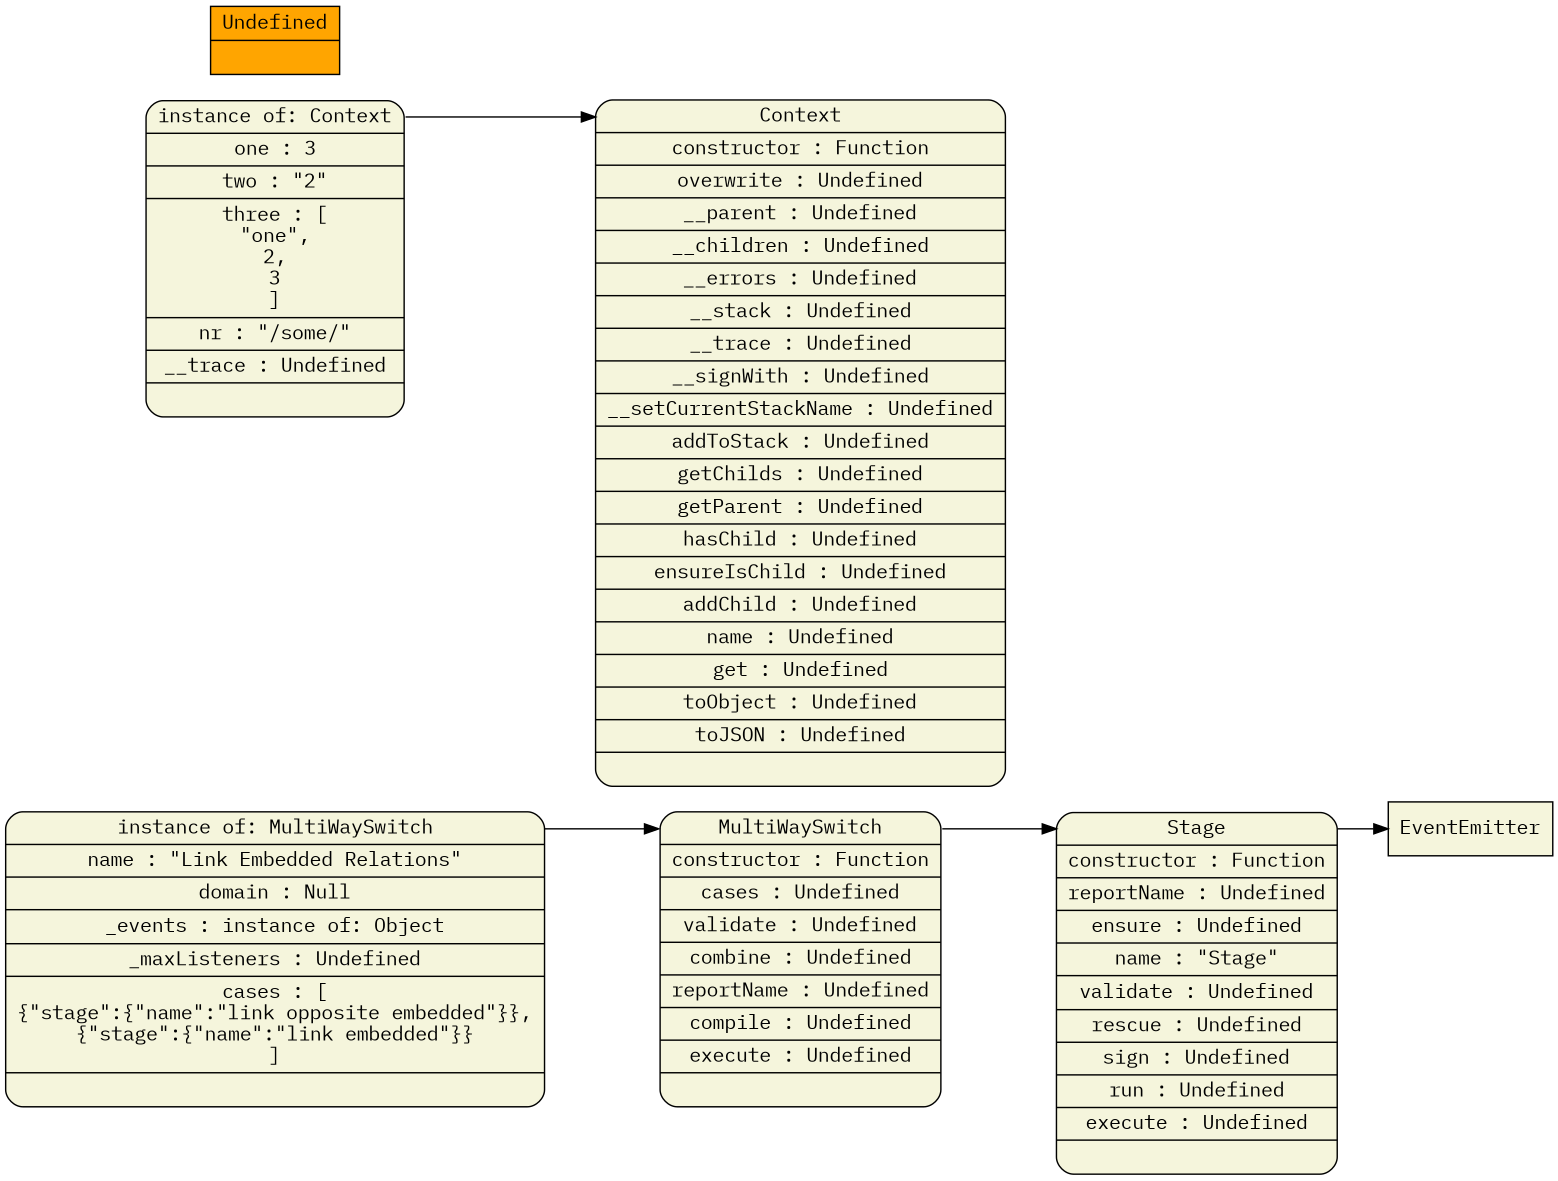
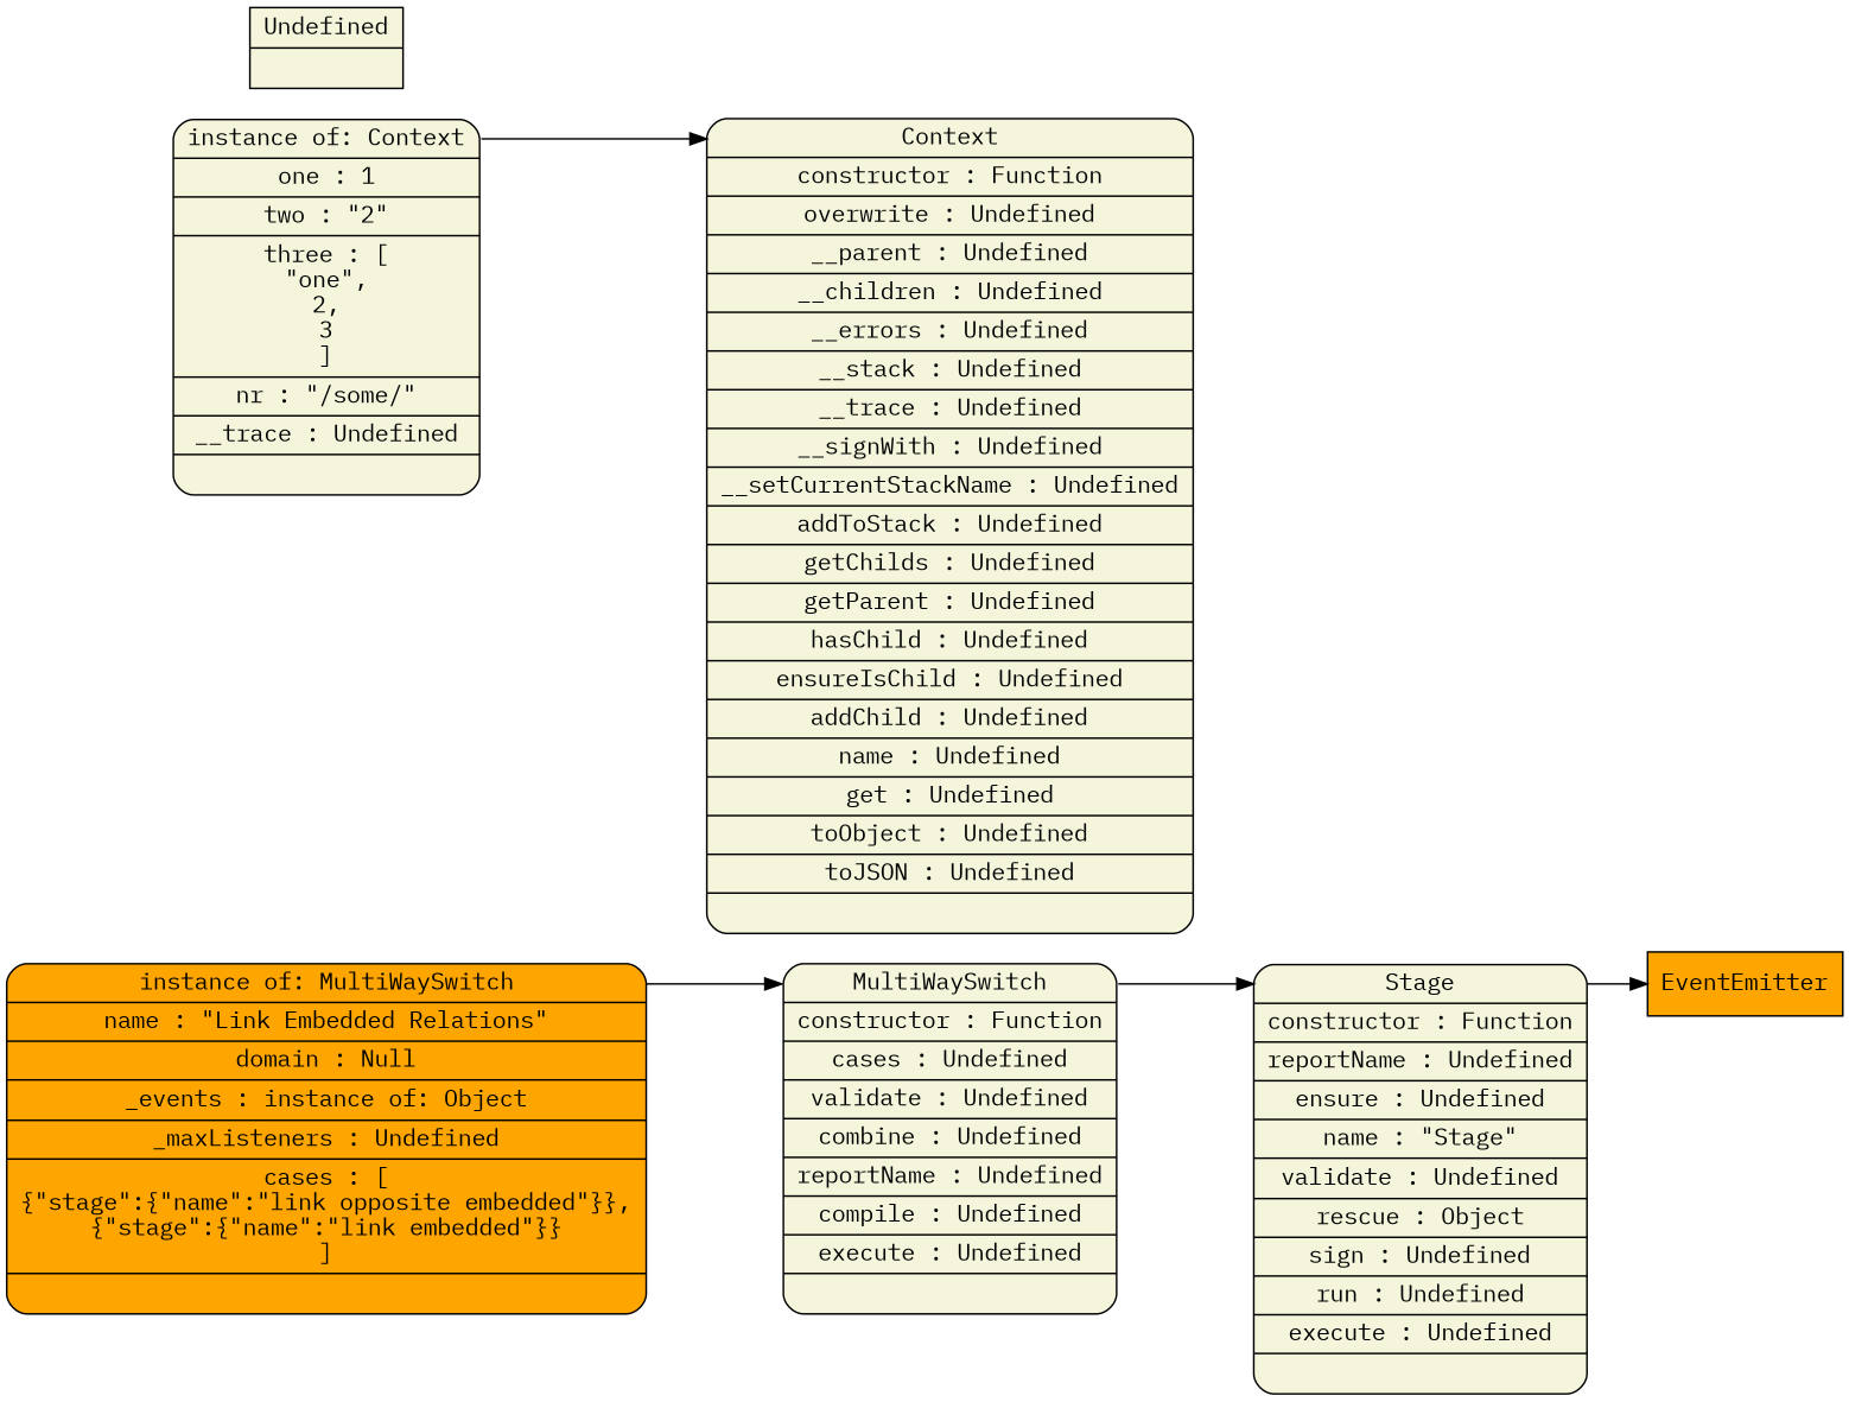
  digraph {
    fontname="IBM Plex Mono"
    rankdir=LR
    node [fillcolor=beige fontname="IBM Plex Mono" shape=Mrecord style=filled]
    edge [fontname="IBM Plex Mono" headport=__proto__ tailport=__proto__]
-   n1 [label="<__proto__> instance of: MultiWaySwitch|<name> name : \"Link Embedded Relations\"|<domain> domain : Null|<_events> _events : instance of: Object|<_maxListeners> _maxListeners : Undefined|<cases> cases : \[\n\{\"stage\":\{\"name\":\"link opposite embedded\"\}\},\n\{\"stage\":\{\"name\":\"link embedded\"\}\}\n\]|"]
+   n1 [fillcolor=orange label="<__proto__> instance of: MultiWaySwitch|<name> name : \"Link Embedded Relations\"|<domain> domain : Null|<_events> _events : instance of: Object|<_maxListeners> _maxListeners : Undefined|<cases> cases : \[\n\{\"stage\":\{\"name\":\"link opposite embedded\"\}\},\n\{\"stage\":\{\"name\":\"link embedded\"\}\}\n\]|"]
    n2 [label="<__proto__> MultiWaySwitch|<constructor> constructor : Function|<cases> cases : Undefined|<split> validate : Undefined|<combine> combine : Undefined|<reportName> reportName : Undefined|<compile> compile : Undefined|<execute> execute : Undefined|"]
-   n3 [label="<__proto__> Stage|<constructor> constructor : Function|<reportName> reportName : Undefined|<ensure> ensure : Undefined|<name> name : \"Stage\"|<validate> validate : Undefined|<rescue> rescue : Undefined|<sign> sign : Undefined|<run> run : Undefined|<execute> execute : Undefined|"]
-   EventEmitter [shape=record]
-   n5 [label="<__proto__> instance of: Context|<one> one : 3|<two> two : \"2\"|<three> three : \[\n\"one\",\n2,\n3\n\]|<nr> nr : \"/some/\"|<__trace> __trace : Undefined|"]
+   n3 [label="<__proto__> Stage|<constructor> constructor : Function|<reportName> reportName : Undefined|<ensure> ensure : Undefined|<name> name : \"Stage\"|<validate> validate : Undefined|<rescue> rescue : Object|<sign> sign : Undefined|<run> run : Undefined|<execute> execute : Undefined|"]
+   EventEmitter [fillcolor=orange shape=record]
+   n5 [label="<__proto__> instance of: Context|<one> one : 1|<two> two : \"2\"|<three> three : \[\n\"one\",\n2,\n3\n\]|<nr> nr : \"/some/\"|<__trace> __trace : Undefined|"]
    n6 [label="<__proto__> Context|<constructor> constructor : Function|<overwrite> overwrite : Undefined|<__parent> __parent : Undefined|<__children> __children : Undefined|<__errors> __errors : Undefined|<__stack> __stack : Undefined|<__trace> __trace : Undefined|<__signWith> __signWith : Undefined|<__setCurrentStackName> __setCurrentStackName : Undefined|<addToStack> addToStack : Undefined|<getChilds> getChilds : Undefined|<getParent> getParent : Undefined|<hasChild> hasChild : Undefined|<ensureIsChild> ensureIsChild : Undefined|<addChild> addChild : Undefined|<fork> name : Undefined|<get> get : Undefined|<toObject> toObject : Undefined|<toJSON> toJSON : Undefined|"]
-   n7 [fillcolor=orange label="<__proto__> Undefined|" shape=record]
+   n7 [label="<__proto__> Undefined|" shape=record]
    n1 -> n2
    n2 -> n3
    n3 -> EventEmitter
    n5 -> n6
  }
